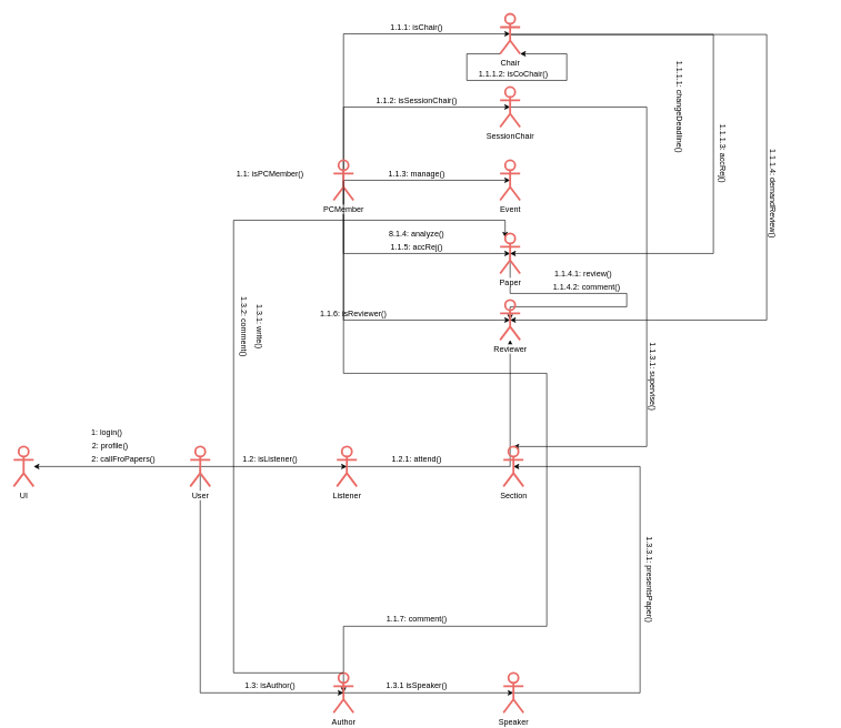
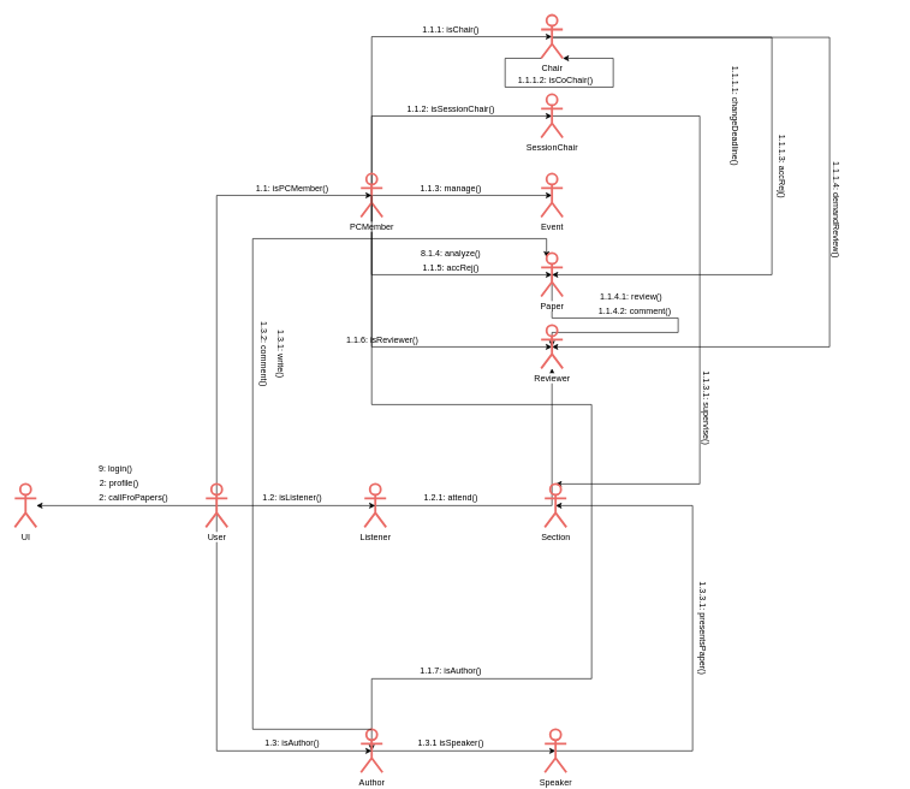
  <mxCell id="0" />
  <mxCell id="1" parent="0" />
  <mxCell id="2" value="UI" style="shape=umlActor;verticalLabelPosition=bottom;labelBackgroundColor=#ffffff;verticalAlign=top;html=1;outlineConnect=0;strokeWidth=3;fillColor=none;strokeColor=#EA6B66;" vertex="1" parent="1"><mxGeometry x="20" y="670" width="30" height="60" as="geometry" /></mxCell>
  <mxCell id="3" style="edgeStyle=orthogonalEdgeStyle;rounded=0;orthogonalLoop=1;jettySize=auto;html=1;exitX=0.5;exitY=0.5;exitDx=0;exitDy=0;exitPerimeter=0;entryX=0.5;entryY=0.5;entryDx=0;entryDy=0;entryPerimeter=0;" edge="1" parent="1" source="8" target="26"><mxGeometry relative="1" as="geometry"><Array as="points"><mxPoint x="650" y="270" /><mxPoint x="650" y="270" /></Array></mxGeometry></mxCell>
  <mxCell id="4" style="edgeStyle=orthogonalEdgeStyle;rounded=0;orthogonalLoop=1;jettySize=auto;html=1;exitX=0.5;exitY=0.5;exitDx=0;exitDy=0;exitPerimeter=0;entryX=0.5;entryY=0.5;entryDx=0;entryDy=0;entryPerimeter=0;" edge="1" parent="1" source="8" target="28"><mxGeometry relative="1" as="geometry"><Array as="points"><mxPoint x="515" y="160" /></Array></mxGeometry></mxCell>
  <mxCell id="5" style="edgeStyle=orthogonalEdgeStyle;rounded=0;orthogonalLoop=1;jettySize=auto;html=1;exitX=0.5;exitY=0.5;exitDx=0;exitDy=0;exitPerimeter=0;entryX=0.5;entryY=0.5;entryDx=0;entryDy=0;entryPerimeter=0;" edge="1" parent="1" source="8" target="31"><mxGeometry relative="1" as="geometry"><Array as="points"><mxPoint x="515" y="50" /></Array></mxGeometry></mxCell>
  <mxCell id="6" style="edgeStyle=orthogonalEdgeStyle;rounded=0;orthogonalLoop=1;jettySize=auto;html=1;exitX=0.5;exitY=0.5;exitDx=0;exitDy=0;exitPerimeter=0;entryX=0.5;entryY=0.5;entryDx=0;entryDy=0;entryPerimeter=0;" edge="1" parent="1" source="8" target="25"><mxGeometry relative="1" as="geometry"><Array as="points"><mxPoint x="515" y="380" /></Array></mxGeometry></mxCell>
  <mxCell id="7" style="edgeStyle=orthogonalEdgeStyle;rounded=0;orthogonalLoop=1;jettySize=auto;html=1;exitX=0.5;exitY=0.5;exitDx=0;exitDy=0;exitPerimeter=0;entryX=0.5;entryY=0.5;entryDx=0;entryDy=0;entryPerimeter=0;" edge="1" parent="1" source="8" target="35"><mxGeometry relative="1" as="geometry"><Array as="points"><mxPoint x="515" y="480" /></Array></mxGeometry></mxCell>
  <mxCell id="8" value="PCMember" style="shape=umlActor;verticalLabelPosition=bottom;labelBackgroundColor=#ffffff;verticalAlign=top;html=1;outlineConnect=0;strokeWidth=3;fillColor=none;strokeColor=#EA6B66;" vertex="1" parent="1"><mxGeometry x="500" y="240" width="30" height="60" as="geometry" /></mxCell>
  <mxCell id="9" style="edgeStyle=orthogonalEdgeStyle;rounded=0;orthogonalLoop=1;jettySize=auto;html=1;exitX=0.5;exitY=0.5;exitDx=0;exitDy=0;exitPerimeter=0;" edge="1" parent="1" source="10" target="35"><mxGeometry relative="1" as="geometry" /></mxCell>
  <mxCell id="10" value="Listener" style="shape=umlActor;verticalLabelPosition=bottom;labelBackgroundColor=#ffffff;verticalAlign=top;html=1;outlineConnect=0;strokeWidth=3;fillColor=none;strokeColor=#EA6B66;" vertex="1" parent="1"><mxGeometry x="505" y="670" width="30" height="60" as="geometry" /></mxCell>
  <mxCell id="11" style="edgeStyle=orthogonalEdgeStyle;rounded=0;orthogonalLoop=1;jettySize=auto;html=1;exitX=0.5;exitY=0.5;exitDx=0;exitDy=0;exitPerimeter=0;entryX=0.5;entryY=0.5;entryDx=0;entryDy=0;entryPerimeter=0;" edge="1" parent="1" source="13" target="34"><mxGeometry relative="1" as="geometry"><mxPoint x="610" y="940" as="sourcePoint" /><Array as="points" /></mxGeometry></mxCell>
  <mxCell id="12" style="edgeStyle=orthogonalEdgeStyle;rounded=0;orthogonalLoop=1;jettySize=auto;html=1;exitX=0.5;exitY=0.5;exitDx=0;exitDy=0;exitPerimeter=0;entryX=0.5;entryY=0.5;entryDx=0;entryDy=0;entryPerimeter=0;startArrow=classic;startFill=1;endArrow=none;endFill=0;" edge="1" parent="1" source="13" target="8"><mxGeometry relative="1" as="geometry"><Array as="points"><mxPoint x="515" y="940" /><mxPoint x="820" y="940" /><mxPoint x="820" y="560" /><mxPoint x="515" y="560" /></Array></mxGeometry></mxCell>
  <mxCell id="13" value="Author&lt;br&gt;" style="shape=umlActor;verticalLabelPosition=bottom;labelBackgroundColor=#ffffff;verticalAlign=top;html=1;outlineConnect=0;strokeWidth=3;fillColor=none;strokeColor=#EA6B66;" vertex="1" parent="1"><mxGeometry x="500" y="1010" width="30" height="60" as="geometry" /></mxCell>
  <mxCell id="14" style="edgeStyle=orthogonalEdgeStyle;rounded=0;orthogonalLoop=1;jettySize=auto;html=1;exitX=0.5;exitY=0.5;exitDx=0;exitDy=0;exitPerimeter=0;entryX=0.5;entryY=0.5;entryDx=0;entryDy=0;entryPerimeter=0;" edge="1" parent="1" source="18"><mxGeometry relative="1" as="geometry"><mxPoint x="50" y="700" as="targetPoint" /></mxGeometry></mxCell>
+ <mxCell id="15" style="edgeStyle=orthogonalEdgeStyle;rounded=0;orthogonalLoop=1;jettySize=auto;html=1;exitX=0.5;exitY=0.5;exitDx=0;exitDy=0;exitPerimeter=0;entryX=0.5;entryY=0.5;entryDx=0;entryDy=0;entryPerimeter=0;" edge="1" parent="1" source="18" target="8"><mxGeometry relative="1" as="geometry"><Array as="points"><mxPoint x="300" y="270" /></Array></mxGeometry></mxCell>
  <mxCell id="16" style="edgeStyle=orthogonalEdgeStyle;rounded=0;orthogonalLoop=1;jettySize=auto;html=1;exitX=0.5;exitY=0.5;exitDx=0;exitDy=0;exitPerimeter=0;entryX=0.5;entryY=0.5;entryDx=0;entryDy=0;entryPerimeter=0;" edge="1" parent="1" source="18" target="10"><mxGeometry relative="1" as="geometry" /></mxCell>
  <mxCell id="17" style="edgeStyle=orthogonalEdgeStyle;rounded=0;orthogonalLoop=1;jettySize=auto;html=1;exitX=0.5;exitY=0.5;exitDx=0;exitDy=0;exitPerimeter=0;entryX=0.5;entryY=0.5;entryDx=0;entryDy=0;entryPerimeter=0;" edge="1" parent="1" source="18" target="13"><mxGeometry relative="1" as="geometry"><Array as="points"><mxPoint x="300" y="1040" /></Array></mxGeometry></mxCell>
  <mxCell id="18" value="User" style="shape=umlActor;verticalLabelPosition=bottom;labelBackgroundColor=#ffffff;verticalAlign=top;html=1;outlineConnect=0;strokeWidth=3;fillColor=none;strokeColor=#EA6B66;" vertex="1" parent="1"><mxGeometry x="285" y="670" width="30" height="60" as="geometry" /></mxCell>
- <mxCell id="19" value="1: login()" style="text;html=1;strokeColor=none;fillColor=none;align=center;verticalAlign=middle;whiteSpace=wrap;rounded=0;" vertex="1" parent="1"><mxGeometry x="125" y="640" width="70" height="20" as="geometry" /></mxCell>
+ <mxCell id="19" value="9: login()" style="text;html=1;strokeColor=none;fillColor=none;align=center;verticalAlign=middle;whiteSpace=wrap;rounded=0;" vertex="1" parent="1"><mxGeometry x="125" y="640" width="70" height="20" as="geometry" /></mxCell>
  <mxCell id="20" value="2: profile()" style="text;html=1;strokeColor=none;fillColor=none;align=center;verticalAlign=middle;whiteSpace=wrap;rounded=0;" vertex="1" parent="1"><mxGeometry x="135" y="660" width="60" height="20" as="geometry" /></mxCell>
  <mxCell id="21" value="2: callFroPapers()" style="text;html=1;strokeColor=none;fillColor=none;align=center;verticalAlign=middle;whiteSpace=wrap;rounded=0;" vertex="1" parent="1"><mxGeometry x="135" y="680" width="100" height="20" as="geometry" /></mxCell>
  <mxCell id="22" value="&lt;br&gt;" style="text;html=1;align=center;verticalAlign=middle;resizable=0;points=[];autosize=1;" vertex="1" parent="1"><mxGeometry x="319" y="742" width="20" height="20" as="geometry" /></mxCell>
  <mxCell id="23" style="edgeStyle=orthogonalEdgeStyle;rounded=0;orthogonalLoop=1;jettySize=auto;html=1;exitX=0.5;exitY=0.5;exitDx=0;exitDy=0;exitPerimeter=0;entryX=0.5;entryY=0.5;entryDx=0;entryDy=0;entryPerimeter=0;startArrow=none;startFill=0;endArrow=classic;endFill=1;" edge="1" parent="1" source="25" target="35"><mxGeometry relative="1" as="geometry"><Array as="points"><mxPoint x="765" y="440" /><mxPoint x="940" y="440" /><mxPoint x="940" y="460" /><mxPoint x="765" y="460" /></Array></mxGeometry></mxCell>
  <mxCell id="24" style="edgeStyle=orthogonalEdgeStyle;rounded=0;orthogonalLoop=1;jettySize=auto;html=1;exitX=0.25;exitY=0.1;exitDx=0;exitDy=0;exitPerimeter=0;startArrow=classic;startFill=1;endArrow=none;endFill=0;entryX=0.5;entryY=0;entryDx=0;entryDy=0;entryPerimeter=0;" edge="1" parent="1" source="25" target="13"><mxGeometry relative="1" as="geometry"><Array as="points"><mxPoint x="758" y="330" /><mxPoint x="350" y="330" /><mxPoint x="350" y="1010" /></Array></mxGeometry></mxCell>
  <mxCell id="25" value="Paper" style="shape=umlActor;verticalLabelPosition=bottom;labelBackgroundColor=#ffffff;verticalAlign=top;html=1;outlineConnect=0;strokeWidth=3;fillColor=none;strokeColor=#EA6B66;" vertex="1" parent="1"><mxGeometry x="750" y="350" width="30" height="60" as="geometry" /></mxCell>
  <mxCell id="26" value="Event" style="shape=umlActor;verticalLabelPosition=bottom;labelBackgroundColor=#ffffff;verticalAlign=top;html=1;outlineConnect=0;strokeWidth=3;fillColor=none;strokeColor=#EA6B66;" vertex="1" parent="1"><mxGeometry x="750" y="240" width="30" height="60" as="geometry" /></mxCell>
  <mxCell id="27" style="edgeStyle=orthogonalEdgeStyle;rounded=0;orthogonalLoop=1;jettySize=auto;html=1;exitX=0.5;exitY=0.5;exitDx=0;exitDy=0;exitPerimeter=0;startArrow=none;startFill=0;endArrow=classic;endFill=1;entryX=0.5;entryY=0;entryDx=0;entryDy=0;entryPerimeter=0;" edge="1" parent="1" source="28" target="33"><mxGeometry relative="1" as="geometry"><mxPoint x="970" y="620" as="targetPoint" /><Array as="points"><mxPoint x="970" y="160" /><mxPoint x="970" y="670" /></Array></mxGeometry></mxCell>
  <mxCell id="28" value="SessionChair" style="shape=umlActor;verticalLabelPosition=bottom;labelBackgroundColor=#ffffff;verticalAlign=top;html=1;outlineConnect=0;strokeWidth=3;fillColor=none;strokeColor=#EA6B66;" vertex="1" parent="1"><mxGeometry x="750" y="130" width="30" height="60" as="geometry" /></mxCell>
  <mxCell id="29" style="edgeStyle=orthogonalEdgeStyle;rounded=0;orthogonalLoop=1;jettySize=auto;html=1;exitX=0.5;exitY=0.5;exitDx=0;exitDy=0;exitPerimeter=0;entryX=0.5;entryY=0.5;entryDx=0;entryDy=0;entryPerimeter=0;startArrow=none;startFill=0;endArrow=classic;endFill=1;" edge="1" parent="1" source="31" target="25"><mxGeometry relative="1" as="geometry"><Array as="points"><mxPoint x="1070" y="51" /><mxPoint x="1070" y="380" /></Array></mxGeometry></mxCell>
  <mxCell id="30" style="edgeStyle=orthogonalEdgeStyle;rounded=0;orthogonalLoop=1;jettySize=auto;html=1;exitX=0.5;exitY=0.5;exitDx=0;exitDy=0;exitPerimeter=0;entryX=0.5;entryY=0.5;entryDx=0;entryDy=0;entryPerimeter=0;startArrow=none;startFill=0;endArrow=classic;endFill=1;" edge="1" parent="1" source="31" target="35"><mxGeometry relative="1" as="geometry"><Array as="points"><mxPoint x="1150" y="51" /><mxPoint x="1150" y="480" /></Array></mxGeometry></mxCell>
  <mxCell id="31" value="Chair" style="shape=umlActor;verticalLabelPosition=bottom;labelBackgroundColor=#ffffff;verticalAlign=top;html=1;outlineConnect=0;strokeWidth=3;fillColor=none;strokeColor=#EA6B66;" vertex="1" parent="1"><mxGeometry x="750" y="20" width="30" height="60" as="geometry" /></mxCell>
  <mxCell id="32" style="edgeStyle=orthogonalEdgeStyle;rounded=0;orthogonalLoop=1;jettySize=auto;html=1;exitX=0.5;exitY=0.5;exitDx=0;exitDy=0;exitPerimeter=0;entryX=0.5;entryY=0.5;entryDx=0;entryDy=0;entryPerimeter=0;startArrow=classic;startFill=1;endArrow=none;endFill=0;" edge="1" parent="1" source="33" target="34"><mxGeometry relative="1" as="geometry"><Array as="points"><mxPoint x="960" y="700" /><mxPoint x="960" y="1040" /></Array></mxGeometry></mxCell>
  <mxCell id="33" value="Section" style="shape=umlActor;verticalLabelPosition=bottom;labelBackgroundColor=#ffffff;verticalAlign=top;html=1;outlineConnect=0;strokeWidth=3;fillColor=none;strokeColor=#EA6B66;" vertex="1" parent="1"><mxGeometry x="755" y="670" width="30" height="60" as="geometry" /></mxCell>
  <mxCell id="34" value="Speaker" style="shape=umlActor;verticalLabelPosition=bottom;labelBackgroundColor=#ffffff;verticalAlign=top;html=1;outlineConnect=0;strokeWidth=3;fillColor=none;strokeColor=#EA6B66;" vertex="1" parent="1"><mxGeometry x="755" y="1010" width="30" height="60" as="geometry" /></mxCell>
  <mxCell id="35" value="Reviewer" style="shape=umlActor;verticalLabelPosition=bottom;labelBackgroundColor=#ffffff;verticalAlign=top;html=1;outlineConnect=0;strokeWidth=3;fillColor=none;strokeColor=#EA6B66;" vertex="1" parent="1"><mxGeometry x="750" y="450" width="30" height="60" as="geometry" /></mxCell>
  <mxCell id="36" value="1.1: isPCMember()" style="text;html=1;strokeColor=none;fillColor=none;align=center;verticalAlign=middle;whiteSpace=wrap;rounded=0;" vertex="1" parent="1"><mxGeometry x="340" y="250" width="130" height="20" as="geometry" /></mxCell>
  <mxCell id="37" value="1.2: isListener()" style="text;html=1;strokeColor=none;fillColor=none;align=center;verticalAlign=middle;whiteSpace=wrap;rounded=0;" vertex="1" parent="1"><mxGeometry x="355" y="680" width="100" height="20" as="geometry" /></mxCell>
  <mxCell id="38" value="1.3: isAuthor()" style="text;html=1;strokeColor=none;fillColor=none;align=center;verticalAlign=middle;whiteSpace=wrap;rounded=0;" vertex="1" parent="1"><mxGeometry x="360" y="1020" width="90" height="20" as="geometry" /></mxCell>
  <mxCell id="39" value="1.1.1: isChair()" style="text;html=1;strokeColor=none;fillColor=none;align=center;verticalAlign=middle;whiteSpace=wrap;rounded=0;" vertex="1" parent="1"><mxGeometry x="570" y="30" width="110" height="20" as="geometry" /></mxCell>
  <mxCell id="40" value="1.1.2: isSessionChair()" style="text;html=1;strokeColor=none;fillColor=none;align=center;verticalAlign=middle;whiteSpace=wrap;rounded=0;" vertex="1" parent="1"><mxGeometry x="550" y="140" width="150" height="20" as="geometry" /></mxCell>
  <mxCell id="41" value="1.1.3: manage()" style="text;html=1;strokeColor=none;fillColor=none;align=center;verticalAlign=middle;whiteSpace=wrap;rounded=0;" vertex="1" parent="1"><mxGeometry x="570" y="250" width="110" height="20" as="geometry" /></mxCell>
  <mxCell id="42" value="8.1.4: analyze()" style="text;html=1;strokeColor=none;fillColor=none;align=center;verticalAlign=middle;whiteSpace=wrap;rounded=0;" vertex="1" parent="1"><mxGeometry x="570" y="340" width="110" height="20" as="geometry" /></mxCell>
  <mxCell id="43" value="1.1.6: isReviewer()" style="text;html=1;strokeColor=none;fillColor=none;align=center;verticalAlign=middle;whiteSpace=wrap;rounded=0;" vertex="1" parent="1"><mxGeometry x="465" y="460" width="130" height="20" as="geometry" /></mxCell>
  <mxCell id="44" value="1.2.1: attend()" style="text;html=1;strokeColor=none;fillColor=none;align=center;verticalAlign=middle;whiteSpace=wrap;rounded=0;" vertex="1" parent="1"><mxGeometry x="580" y="680" width="90" height="20" as="geometry" /></mxCell>
  <mxCell id="45" value="1.3.1 isSpeaker()" style="text;html=1;strokeColor=none;fillColor=none;align=center;verticalAlign=middle;whiteSpace=wrap;rounded=0;" vertex="1" parent="1"><mxGeometry x="560" y="1020" width="130" height="20" as="geometry" /></mxCell>
  <mxCell id="46" value="1.1.5: accRej()" style="text;html=1;strokeColor=none;fillColor=none;align=center;verticalAlign=middle;whiteSpace=wrap;rounded=0;" vertex="1" parent="1"><mxGeometry x="565" y="360" width="120" height="20" as="geometry" /></mxCell>
- <mxCell id="47" value="1.1.7: comment()" style="text;html=1;strokeColor=none;fillColor=none;align=center;verticalAlign=middle;whiteSpace=wrap;rounded=0;" vertex="1" parent="1"><mxGeometry x="575" y="920" width="100" height="20" as="geometry" /></mxCell>
+ <mxCell id="47" value="1.1.7: isAuthor()" style="text;html=1;strokeColor=none;fillColor=none;align=center;verticalAlign=middle;whiteSpace=wrap;rounded=0;" vertex="1" parent="1"><mxGeometry x="575" y="920" width="100" height="20" as="geometry" /></mxCell>
  <mxCell id="48" value="1.1.1.1:&amp;nbsp;changeDeadline()" style="text;html=1;strokeColor=none;fillColor=none;align=center;verticalAlign=middle;whiteSpace=wrap;rounded=0;rotation=90;" vertex="1" parent="1"><mxGeometry x="1000" y="150" width="40" height="20" as="geometry" /></mxCell>
  <mxCell id="49" value="1.1.1.3: accRej()" style="text;html=1;strokeColor=none;fillColor=none;align=center;verticalAlign=middle;whiteSpace=wrap;rounded=0;rotation=90;" vertex="1" parent="1"><mxGeometry x="1000" y="220" width="170" height="20" as="geometry" /></mxCell>
  <mxCell id="50" value="1.1.1.4: demandReview()" style="text;html=1;strokeColor=none;fillColor=none;align=center;verticalAlign=middle;whiteSpace=wrap;rounded=0;rotation=90;" vertex="1" parent="1"><mxGeometry x="1080" y="280" width="160" height="20" as="geometry" /></mxCell>
  <mxCell id="51" style="edgeStyle=orthogonalEdgeStyle;rounded=0;orthogonalLoop=1;jettySize=auto;html=1;exitX=0;exitY=1;exitDx=0;exitDy=0;exitPerimeter=0;entryX=1;entryY=1;entryDx=0;entryDy=0;entryPerimeter=0;startArrow=none;startFill=0;endArrow=classic;endFill=1;" edge="1" parent="1" source="31" target="31"><mxGeometry relative="1" as="geometry"><Array as="points"><mxPoint x="700" y="80" /><mxPoint x="700" y="120" /><mxPoint x="850" y="120" /><mxPoint x="850" y="80" /></Array></mxGeometry></mxCell>
  <mxCell id="52" value="1.1.1.2: isCoChair()" style="text;html=1;strokeColor=none;fillColor=none;align=center;verticalAlign=middle;whiteSpace=wrap;rounded=0;" vertex="1" parent="1"><mxGeometry x="710" y="100" width="120" height="20" as="geometry" /></mxCell>
  <mxCell id="53" value="1.1.4.1: review()" style="text;html=1;strokeColor=none;fillColor=none;align=center;verticalAlign=middle;whiteSpace=wrap;rounded=0;" vertex="1" parent="1"><mxGeometry x="820" y="400" width="110" height="20" as="geometry" /></mxCell>
  <mxCell id="54" value="1.1.4.2: comment()" style="text;html=1;strokeColor=none;fillColor=none;align=center;verticalAlign=middle;whiteSpace=wrap;rounded=0;" vertex="1" parent="1"><mxGeometry x="820" y="420" width="120" height="20" as="geometry" /></mxCell>
  <mxCell id="55" value="1.3.1: write()" style="text;html=1;strokeColor=none;fillColor=none;align=center;verticalAlign=middle;whiteSpace=wrap;rounded=0;rotation=90;" vertex="1" parent="1"><mxGeometry x="339" y="480" width="100" height="20" as="geometry" /></mxCell>
  <mxCell id="56" value="1.3.2: comment()" style="text;html=1;strokeColor=none;fillColor=none;align=center;verticalAlign=middle;whiteSpace=wrap;rounded=0;rotation=90;" vertex="1" parent="1"><mxGeometry x="300" y="480" width="130" height="20" as="geometry" /></mxCell>
  <mxCell id="57" value="1.3.3.1: presentsPaper()" style="text;html=1;strokeColor=none;fillColor=none;align=center;verticalAlign=middle;whiteSpace=wrap;rounded=0;rotation=90;" vertex="1" parent="1"><mxGeometry x="890" y="860" width="170" height="20" as="geometry" /></mxCell>
  <mxCell id="58" value="1.1.3.1: supervise()" style="text;html=1;strokeColor=none;fillColor=none;align=center;verticalAlign=middle;whiteSpace=wrap;rounded=0;rotation=90;" vertex="1" parent="1"><mxGeometry x="900" y="555" width="160" height="20" as="geometry" /></mxCell>
